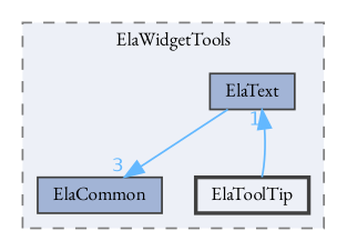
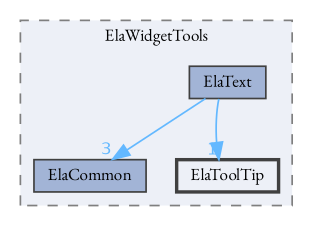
  digraph {
    compound=true
    fontname="EB Garamond"
    node [color=grey25 fillcolor="#a2b4d6" fontname="EB Garamond" fontsize=10 shape=box style=filled]
    edge [color=steelblue1 fontcolor=steelblue1 fontname="EB Garamond" fontsize=10 labeldistance=1.5 labelfontname=Helvetica labelfontsize=10]
    n1 [height=0.2 label=ElaCommon width=0.4]
    n2 [height=0.2 label=ElaText width=0.4]
    n3 [fillcolor="#edf0f7" height=0.2 label=ElaToolTip style="filled,bold" width=0.4]
    subgraph cluster_1 {
      bgcolor="#edf0f7"
      fontsize=10
      label=ElaWidgetTools
      pencolor=grey50
      style="filled,dashed"
      n1
      n2
      n3
    }
    n2 -> n1 [headlabel=3]
-   n3 -> n2 [headlabel=1]
+   n2 -> n3 [headlabel=1]
  }
